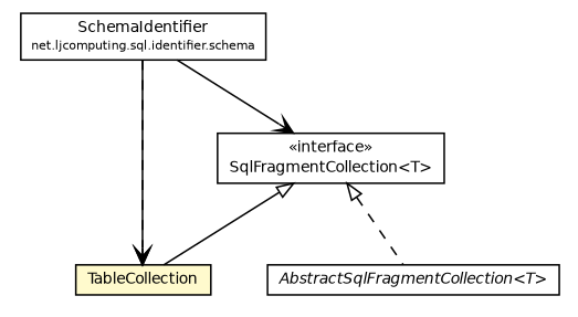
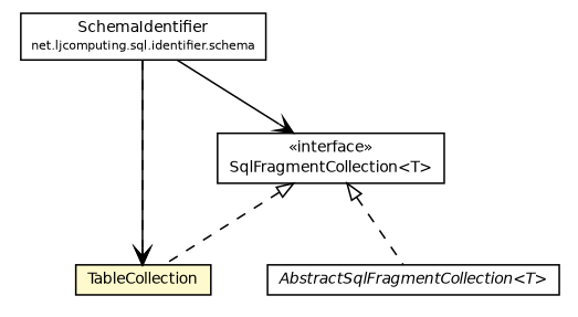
  digraph {
    nodesep=0.25
    ranksep=0.5
    node [fontcolor=black fontname=Helvetica fontsize=9.0 shape=plaintext]
    edge [fontname=Helvetica fontsize=10.0 headport=p labelfontname=Helvetica labelfontsize=10 style=dashed tailport=p arrowhead=open color=black fontcolor=black]
    n1 [label=<<table title="net.ljcomputing.sql.collection.AbstractSqlFragmentCollection" border="0" cellborder="1" cellspacing="0" cellpadding="2" port="p" href="./AbstractSqlFragmentCollection.html"> 		<tr><td><table border="0" cellspacing="0" cellpadding="1"> <tr><td align="center" balign="center"><font face="Helvetica-Oblique"> AbstractSqlFragmentCollection&lt;T&gt; </font></td></tr> 		</table></td></tr> 		</table>>]
    n2 [label=<<table title="net.ljcomputing.sql.collection.TableCollection" border="0" cellborder="1" cellspacing="0" cellpadding="2" port="p" bgcolor="lemonChiffon" href="./TableCollection.html"> 		<tr><td><table border="0" cellspacing="0" cellpadding="1"> <tr><td align="center" balign="center"> TableCollection </td></tr> 		</table></td></tr> 		</table>>]
    n3 [label=<<table title="net.ljcomputing.sql.collection.SqlFragmentCollection" border="0" cellborder="1" cellspacing="0" cellpadding="2" port="p" href="./SqlFragmentCollection.html"> 		<tr><td><table border="0" cellspacing="0" cellpadding="1"> <tr><td align="center" balign="center"> &#171;interface&#187; </td></tr> <tr><td align="center" balign="center"> SqlFragmentCollection&lt;T&gt; </td></tr> 		</table></td></tr> 		</table>>]
    n4 [label=<<table title="net.ljcomputing.sql.identifier.schema.SchemaIdentifier" border="0" cellborder="1" cellspacing="0" cellpadding="2" port="p" href="../identifier/schema/SchemaIdentifier.html"> 		<tr><td><table border="0" cellspacing="0" cellpadding="1"> <tr><td align="center" balign="center"> SchemaIdentifier </td></tr> <tr><td align="center" balign="center"><font point-size="7.0"> net.ljcomputing.sql.identifier.schema </font></td></tr> 		</table></td></tr> 		</table>>]
    n3 -> n1 [arrowtail=empty dir=back fontsize=10 arrowhead="" color="" fontcolor=""]
-   n3 -> n2 [arrowtail=empty dir=back fontsize=10 style=solid arrowhead="" color="" fontcolor=""]
+   n3 -> n2 [arrowtail=empty dir=back fontsize=10 arrowhead="" color="" fontcolor=""]
    n4 -> n2 [style=""]
    n4 -> n2
    n4 -> n3 [style=solid]
  }
